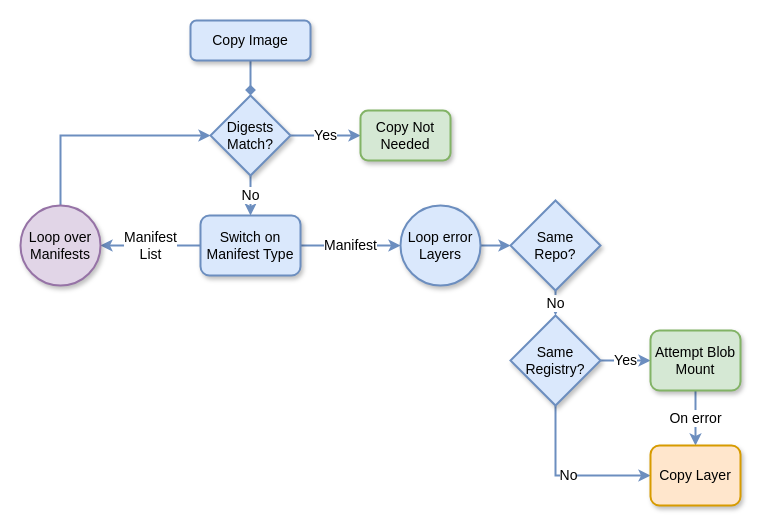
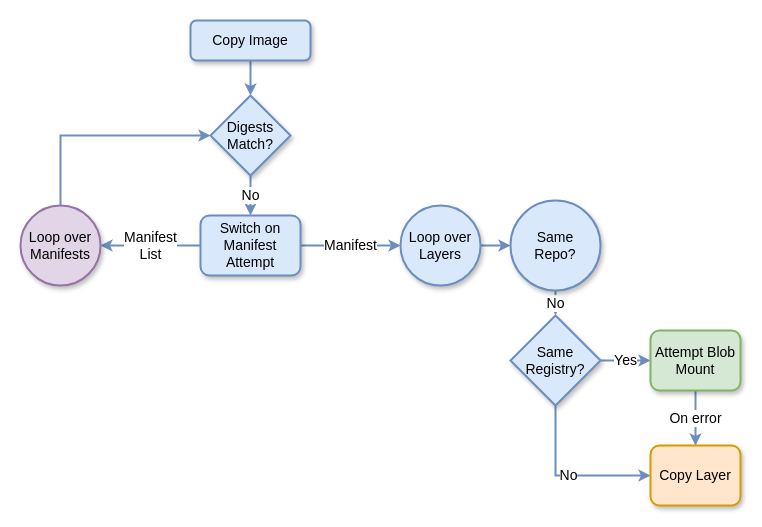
  <mxCell id="0" />
  <mxCell id="1" parent="0" />
- <mxCell id="2" value="Yes" style="edgeStyle=orthogonalEdgeStyle;rounded=0;orthogonalLoop=1;jettySize=auto;html=1;exitX=1;exitY=0.5;exitDx=0;exitDy=0;entryX=0;entryY=0.5;entryDx=0;entryDy=0;fillColor=#dae8fc;strokeColor=#6c8ebf;strokeWidth=2;fontSize=14;shadow=0;" edge="1" parent="1" source="4" target="5"><mxGeometry relative="1" as="geometry" /></mxCell>
  <mxCell id="3" value="No" style="edgeStyle=orthogonalEdgeStyle;rounded=0;orthogonalLoop=1;jettySize=auto;html=1;exitX=0.5;exitY=1;exitDx=0;exitDy=0;entryX=0.5;entryY=0;entryDx=0;entryDy=0;fillColor=#dae8fc;strokeColor=#6c8ebf;strokeWidth=2;fontSize=14;shadow=0;" edge="1" parent="1" source="4" target="8"><mxGeometry relative="1" as="geometry" /></mxCell>
  <mxCell id="4" value="Digests Match?" style="rhombus;whiteSpace=wrap;html=1;fillColor=#dae8fc;strokeColor=#6c8ebf;strokeWidth=2;fontSize=14;shadow=1;" vertex="1" parent="1"><mxGeometry x="210" y="95" width="80" height="80" as="geometry" /></mxCell>
- <mxCell id="5" value="Copy Not Needed" style="rounded=1;whiteSpace=wrap;html=1;fillColor=#d5e8d4;strokeColor=#82b366;strokeWidth=2;fontSize=14;shadow=1;" vertex="1" parent="1"><mxGeometry x="360" y="110" width="90" height="50" as="geometry" /></mxCell>
  <mxCell id="6" value="&lt;div style=&quot;font-size: 14px;&quot;&gt;Manifest&lt;/div&gt;&lt;div style=&quot;font-size: 14px;&quot;&gt;List&lt;/div&gt;" style="edgeStyle=orthogonalEdgeStyle;rounded=0;orthogonalLoop=1;jettySize=auto;html=1;exitX=0;exitY=0.5;exitDx=0;exitDy=0;entryX=1;entryY=0.5;entryDx=0;entryDy=0;fillColor=#dae8fc;strokeColor=#6c8ebf;strokeWidth=2;fontSize=14;shadow=0;" edge="1" parent="1" source="8" target="10"><mxGeometry relative="1" as="geometry"><mxPoint x="109.5" y="265" as="sourcePoint" /><mxPoint x="109.5" y="325" as="targetPoint" /></mxGeometry></mxCell>
  <mxCell id="7" value="Manifest" style="edgeStyle=orthogonalEdgeStyle;rounded=0;orthogonalLoop=1;jettySize=auto;html=1;exitX=1;exitY=0.5;exitDx=0;exitDy=0;entryX=0;entryY=0.5;entryDx=0;entryDy=0;fillColor=#dae8fc;strokeColor=#6c8ebf;strokeWidth=2;fontSize=14;shadow=0;" edge="1" parent="1" source="8" target="12"><mxGeometry relative="1" as="geometry" /></mxCell>
- <mxCell id="8" value="Switch on Manifest Type" style="rounded=1;whiteSpace=wrap;html=1;fillColor=#dae8fc;strokeColor=#6c8ebf;strokeWidth=2;fontSize=14;shadow=1;" vertex="1" parent="1"><mxGeometry x="200" y="215" width="100" height="60" as="geometry" /></mxCell>
+ <mxCell id="8" value="Switch on Manifest Attempt" style="rounded=1;whiteSpace=wrap;html=1;fillColor=#dae8fc;strokeColor=#6c8ebf;strokeWidth=2;fontSize=14;shadow=1;" vertex="1" parent="1"><mxGeometry x="200" y="215" width="100" height="60" as="geometry" /></mxCell>
  <mxCell id="9" style="edgeStyle=orthogonalEdgeStyle;rounded=0;orthogonalLoop=1;jettySize=auto;html=1;exitX=0.5;exitY=0;exitDx=0;exitDy=0;entryX=0;entryY=0.5;entryDx=0;entryDy=0;fillColor=#dae8fc;strokeColor=#6c8ebf;strokeWidth=2;fontSize=14;shadow=0;" edge="1" parent="1" source="10" target="4"><mxGeometry relative="1" as="geometry" /></mxCell>
  <mxCell id="10" value="Loop over Manifests" style="ellipse;whiteSpace=wrap;html=1;aspect=fixed;fillColor=#e1d5e7;strokeColor=#9673a6;strokeWidth=2;fontSize=14;shadow=1;" vertex="1" parent="1"><mxGeometry x="20" y="205" width="80" height="80" as="geometry" /></mxCell>
  <mxCell id="11" style="edgeStyle=orthogonalEdgeStyle;rounded=0;orthogonalLoop=1;jettySize=auto;html=1;entryX=0;entryY=0.5;entryDx=0;entryDy=0;fillColor=#dae8fc;strokeColor=#6c8ebf;strokeWidth=2;fontSize=14;shadow=0;" edge="1" parent="1" source="12" target="14"><mxGeometry relative="1" as="geometry" /></mxCell>
- <mxCell id="12" value="Loop error Layers" style="ellipse;whiteSpace=wrap;html=1;aspect=fixed;fillColor=#dae8fc;strokeColor=#6c8ebf;strokeWidth=2;fontSize=14;shadow=1;" vertex="1" parent="1"><mxGeometry x="400" y="205" width="80" height="80" as="geometry" /></mxCell>
+ <mxCell id="12" value="Loop over Layers" style="ellipse;whiteSpace=wrap;html=1;aspect=fixed;fillColor=#dae8fc;strokeColor=#6c8ebf;strokeWidth=2;fontSize=14;shadow=1;" vertex="1" parent="1"><mxGeometry x="400" y="205" width="80" height="80" as="geometry" /></mxCell>
  <mxCell id="13" value="No" style="edgeStyle=orthogonalEdgeStyle;rounded=0;orthogonalLoop=1;jettySize=auto;html=1;exitX=0.5;exitY=1;exitDx=0;exitDy=0;entryX=0.5;entryY=0;entryDx=0;entryDy=0;fillColor=#dae8fc;strokeColor=#6c8ebf;strokeWidth=2;fontSize=14;shadow=0;" edge="1" parent="1" source="14" target="17"><mxGeometry relative="1" as="geometry" /></mxCell>
- <mxCell id="14" value="&lt;div style=&quot;font-size: 14px;&quot;&gt;Same&lt;/div&gt;&lt;div style=&quot;font-size: 14px;&quot;&gt;Repo?&lt;/div&gt;" style="rhombus;whiteSpace=wrap;html=1;fillColor=#dae8fc;strokeColor=#6c8ebf;strokeWidth=2;fontSize=14;shadow=1;" vertex="1" parent="1"><mxGeometry x="510" y="200" width="90" height="90" as="geometry" /></mxCell>
+ <mxCell id="14" value="&lt;div style=&quot;font-size: 14px;&quot;&gt;Same&lt;/div&gt;&lt;div style=&quot;font-size: 14px;&quot;&gt;Repo?&lt;/div&gt;" style="ellipse;whiteSpace=wrap;html=1;fillColor=#dae8fc;strokeColor=#6c8ebf;strokeWidth=2;fontSize=14;shadow=1;" vertex="1" parent="1"><mxGeometry x="510" y="200" width="90" height="90" as="geometry" /></mxCell>
  <mxCell id="15" value="Yes" style="edgeStyle=orthogonalEdgeStyle;rounded=0;orthogonalLoop=1;jettySize=auto;html=1;exitX=1;exitY=0.5;exitDx=0;exitDy=0;entryX=0;entryY=0.5;entryDx=0;entryDy=0;fillColor=#dae8fc;strokeColor=#6c8ebf;strokeWidth=2;fontSize=14;shadow=0;" edge="1" parent="1" source="17" target="19"><mxGeometry relative="1" as="geometry" /></mxCell>
  <mxCell id="16" value="No" style="edgeStyle=orthogonalEdgeStyle;rounded=0;orthogonalLoop=1;jettySize=auto;html=1;exitX=0.5;exitY=1;exitDx=0;exitDy=0;entryX=0;entryY=0.5;entryDx=0;entryDy=0;fillColor=#dae8fc;strokeColor=#6c8ebf;strokeWidth=2;fontSize=14;shadow=0;" edge="1" parent="1" source="17" target="20"><mxGeometry relative="1" as="geometry" /></mxCell>
  <mxCell id="17" value="&lt;div style=&quot;font-size: 14px;&quot;&gt;Same&lt;/div&gt;&lt;div style=&quot;font-size: 14px;&quot;&gt;Registry?&lt;/div&gt;" style="rhombus;whiteSpace=wrap;html=1;fillColor=#dae8fc;strokeColor=#6c8ebf;strokeWidth=2;fontSize=14;shadow=1;" vertex="1" parent="1"><mxGeometry x="510" y="315" width="90" height="90" as="geometry" /></mxCell>
  <mxCell id="18" value="On error" style="edgeStyle=orthogonalEdgeStyle;rounded=0;orthogonalLoop=1;jettySize=auto;html=1;exitX=0.5;exitY=1;exitDx=0;exitDy=0;entryX=0.5;entryY=0;entryDx=0;entryDy=0;fillColor=#dae8fc;strokeColor=#6c8ebf;strokeWidth=2;fontSize=14;shadow=0;" edge="1" parent="1" source="19" target="20"><mxGeometry relative="1" as="geometry" /></mxCell>
  <mxCell id="19" value="Attempt Blob Mount" style="rounded=1;whiteSpace=wrap;html=1;fillColor=#d5e8d4;strokeColor=#82b366;strokeWidth=2;fontSize=14;shadow=1;" vertex="1" parent="1"><mxGeometry x="650" y="330" width="90" height="60" as="geometry" /></mxCell>
  <mxCell id="20" value="Copy Layer" style="rounded=1;whiteSpace=wrap;html=1;fillColor=#ffe6cc;strokeColor=#d79b00;strokeWidth=2;fontSize=14;shadow=1;" vertex="1" parent="1"><mxGeometry x="650" y="445" width="90" height="60" as="geometry" /></mxCell>
- <mxCell id="21" style="edgeStyle=orthogonalEdgeStyle;rounded=0;orthogonalLoop=1;jettySize=auto;html=1;exitX=0.5;exitY=1;exitDx=0;exitDy=0;entryX=0.5;entryY=0;entryDx=0;entryDy=0;fillColor=#dae8fc;strokeColor=#6c8ebf;strokeWidth=2;fontSize=14;shadow=0;endArrow=diamond;" edge="1" parent="1" source="22" target="4"><mxGeometry relative="1" as="geometry" /></mxCell>
+ <mxCell id="21" style="edgeStyle=orthogonalEdgeStyle;rounded=0;orthogonalLoop=1;jettySize=auto;html=1;exitX=0.5;exitY=1;exitDx=0;exitDy=0;entryX=0.5;entryY=0;entryDx=0;entryDy=0;fillColor=#dae8fc;strokeColor=#6c8ebf;strokeWidth=2;fontSize=14;shadow=0;" edge="1" parent="1" source="22" target="4"><mxGeometry relative="1" as="geometry" /></mxCell>
  <mxCell id="22" value="Copy Image" style="rounded=1;whiteSpace=wrap;html=1;fillColor=#dae8fc;strokeColor=#6c8ebf;strokeWidth=2;fontSize=14;shadow=1;" vertex="1" parent="1"><mxGeometry x="190" y="20" width="120" height="40" as="geometry" /></mxCell>
